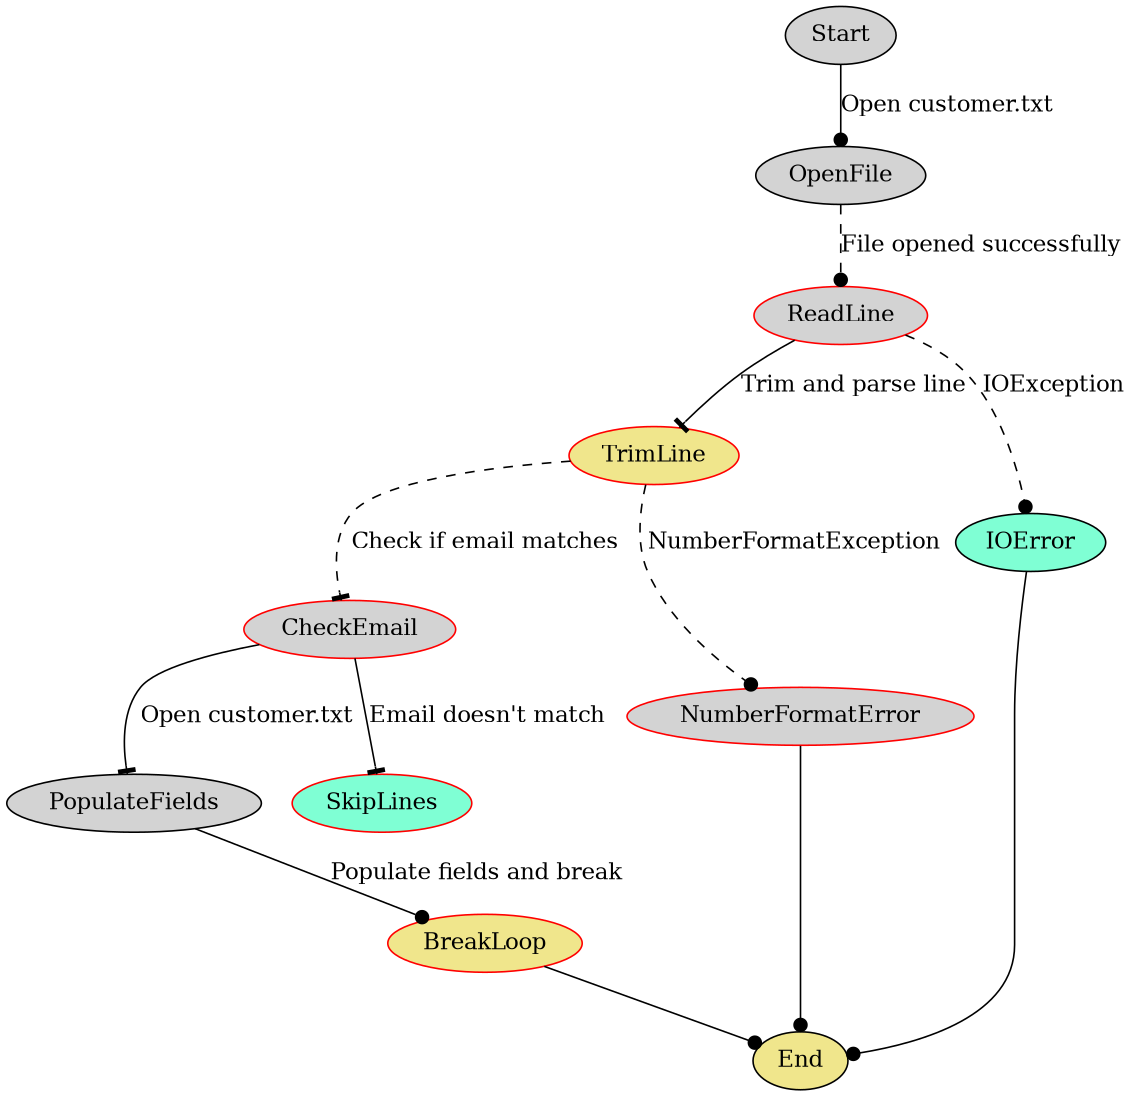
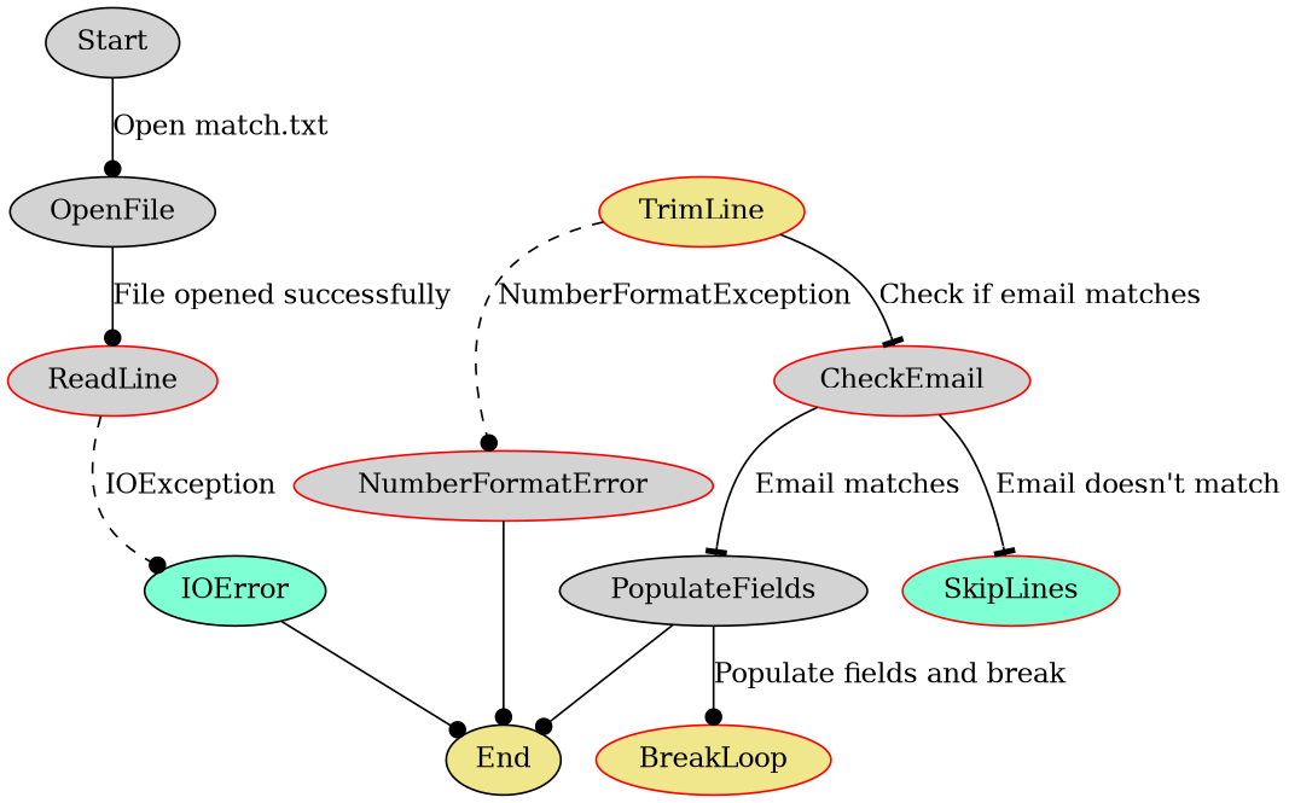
  digraph {
    node [color=red fillcolor=lightgrey style=filled]
    edge [arrowhead=dot]
    Start [color=black]
    OpenFile [color=black]
    ReadLine
    TrimLine [fillcolor=khaki]
    IOError [color=black fillcolor=aquamarine]
    CheckEmail
    NumberFormatError
    End [color=black fillcolor=khaki]
    PopulateFields [color=black]
    SkipLines [fillcolor=aquamarine]
    BreakLoop [fillcolor=khaki]
-   Start -> OpenFile [label="Open customer.txt"]
-   OpenFile -> ReadLine [label="File opened successfully" style=dashed]
-   ReadLine -> TrimLine [arrowhead=tee label="Trim and parse line"]
+   Start -> OpenFile [label="Open match.txt"]
+   OpenFile -> ReadLine [label="File opened successfully"]
    ReadLine -> IOError [label=IOException style=dashed]
-   TrimLine -> CheckEmail [arrowhead=tee label="Check if email matches" style=dashed]
+   TrimLine -> CheckEmail [arrowhead=tee label="Check if email matches"]
    TrimLine -> NumberFormatError [label=NumberFormatException style=dashed]
    IOError -> End
-   CheckEmail -> PopulateFields [arrowhead=tee label="Open customer.txt"]
+   CheckEmail -> PopulateFields [arrowhead=tee label="Email matches"]
    CheckEmail -> SkipLines [arrowhead=tee label="Email doesn't match"]
    NumberFormatError -> End
    PopulateFields -> BreakLoop [label="Populate fields and break"]
-   BreakLoop -> End
+   PopulateFields -> End
  }
